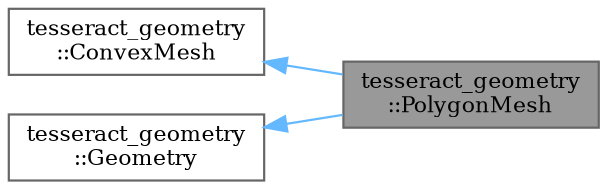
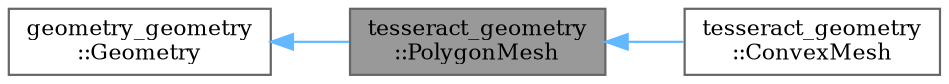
  digraph {
    fontname="DejaVu Serif"
    rankdir=LR
    node [color=gray40 fillcolor=white fontname="DejaVu Serif" fontsize=10 shape=box style=filled]
    edge [color=steelblue1 dir=back fontname="DejaVu Serif" fontsize=10 labelfontname=Helvetica labelfontsize=10 style=solid]
    n1 [fillcolor=grey60 fontcolor=black height=0.2 label="tesseract_geometry\l::PolygonMesh" width=0.4]
    n2 [height=0.2 label="tesseract_geometry\l::ConvexMesh" width=0.4]
-   n3 [height=0.2 label="tesseract_geometry\l::Geometry" width=0.4]
-   n2 -> n1
+   n3 [height=0.2 label="geometry_geometry\l::Geometry" width=0.4]
+   n1 -> n2
    n3 -> n1
  }
